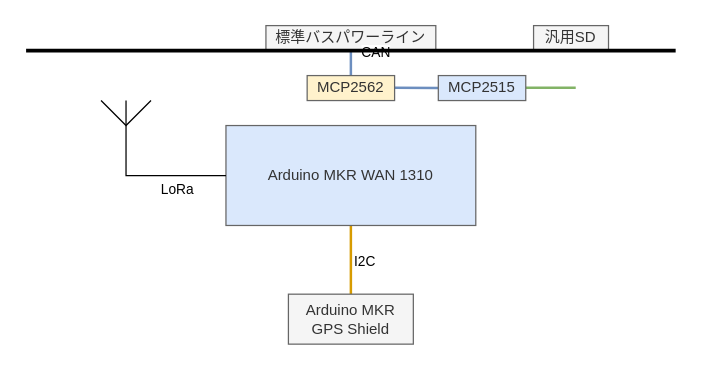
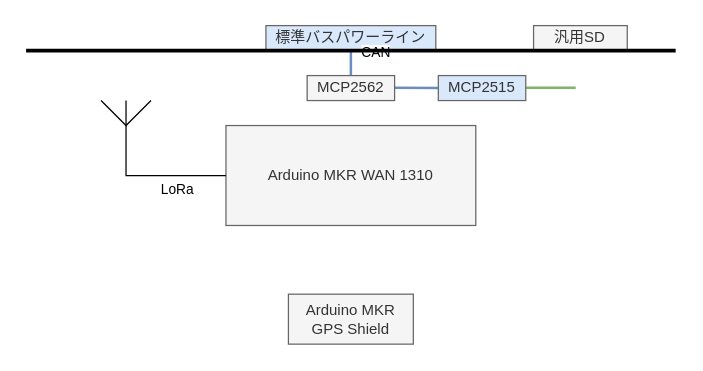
  <mxCell id="0" />
  <mxCell id="1" parent="0" />
  <mxCell id="2" value="" style="endArrow=none;html=1;rounded=0;strokeWidth=2;fillColor=#dae8fc;strokeColor=#6c8ebf;" edge="1" parent="1"><mxGeometry width="50" height="50" relative="1" as="geometry"><mxPoint x="315" y="69.83" as="sourcePoint" /><mxPoint x="350" y="70" as="targetPoint" /></mxGeometry></mxCell>
- <mxCell id="3" value="標準バスパワーライン" style="rounded=0;whiteSpace=wrap;html=1;fillColor=#f5f5f5;fontColor=#333333;strokeColor=#666666;" parent="1" vertex="1"><mxGeometry x="212" y="20" width="136" height="20" as="geometry" /></mxCell>
- <mxCell id="4" style="edgeStyle=orthogonalEdgeStyle;rounded=0;orthogonalLoop=1;jettySize=auto;html=1;entryX=0.5;entryY=0;entryDx=0;entryDy=0;endArrow=none;endFill=0;strokeWidth=2;fillColor=#ffe6cc;strokeColor=#d79b00;" parent="1" source="6" target="8" edge="1"><mxGeometry relative="1" as="geometry" /></mxCell>
- <mxCell id="5" value="I2C" style="edgeLabel;html=1;align=center;verticalAlign=middle;resizable=0;points=[];" parent="4" vertex="1" connectable="0"><mxGeometry x="-0.022" relative="1" as="geometry"><mxPoint x="10" y="1" as="offset" /></mxGeometry></mxCell>
- <mxCell id="6" value="Arduino MKR WAN 1310" style="rounded=0;whiteSpace=wrap;html=1;fillColor=#dae8fc;fontColor=#333333;strokeColor=#666666;" parent="1" vertex="1"><mxGeometry x="180" y="100" width="200" height="80" as="geometry" /></mxCell>
+ <mxCell id="3" value="標準バスパワーライン" style="rounded=0;whiteSpace=wrap;html=1;fillColor=#dae8fc;fontColor=#333333;strokeColor=#666666;" parent="1" vertex="1"><mxGeometry x="212" y="20" width="136" height="20" as="geometry" /></mxCell>
+ <mxCell id="6" value="Arduino MKR WAN 1310" style="rounded=0;whiteSpace=wrap;html=1;fillColor=#f5f5f5;fontColor=#333333;strokeColor=#666666;" parent="1" vertex="1"><mxGeometry x="180" y="100" width="200" height="80" as="geometry" /></mxCell>
  <mxCell id="7" value="CAN" style="edgeStyle=orthogonalEdgeStyle;rounded=0;orthogonalLoop=1;jettySize=auto;html=1;endArrow=none;endFill=0;fillColor=#dae8fc;strokeColor=#6c8ebf;strokeWidth=2;" parent="1" source="12" edge="1"><mxGeometry x="0.667" y="-20" relative="1" as="geometry"><mxPoint x="280" y="40" as="targetPoint" /><mxPoint as="offset" /></mxGeometry></mxCell>
  <mxCell id="8" value="Arduino MKR GPS Shield" style="rounded=0;whiteSpace=wrap;html=1;fillColor=#f5f5f5;fontColor=#333333;strokeColor=#666666;" parent="1" vertex="1"><mxGeometry x="230" y="235" width="100" height="40" as="geometry" /></mxCell>
- <mxCell id="9" value="汎用SD" style="rounded=0;whiteSpace=wrap;html=1;fillColor=#f5f5f5;fontColor=#333333;strokeColor=#666666;" parent="1" vertex="1"><mxGeometry x="426.25" y="20" width="60" height="20" as="geometry" /></mxCell>
+ <mxCell id="9" value="汎用SD" style="rounded=0;whiteSpace=wrap;html=1;fillColor=#f5f5f5;fontColor=#333333;strokeColor=#666666;" parent="1" vertex="1"><mxGeometry x="426.25" y="20" width="75" height="20" as="geometry" /></mxCell>
  <mxCell id="10" value="" style="endArrow=none;html=1;rounded=0;strokeWidth=3;" parent="1" edge="1"><mxGeometry width="50" height="50" relative="1" as="geometry"><mxPoint x="20" y="40" as="sourcePoint" /><mxPoint x="540" y="40" as="targetPoint" /></mxGeometry></mxCell>
  <mxCell id="11" value="" style="endArrow=none;html=1;rounded=0;strokeWidth=2;fillColor=#d5e8d4;strokeColor=#82b366;" parent="1" edge="1"><mxGeometry width="50" height="50" relative="1" as="geometry"><mxPoint x="420" y="69.8" as="sourcePoint" /><mxPoint x="460" y="69.8" as="targetPoint" /></mxGeometry></mxCell>
- <mxCell id="12" value="MCP2562" style="rounded=0;whiteSpace=wrap;html=1;fillColor=#fff2cc;fontColor=#333333;strokeColor=#666666;" parent="1" vertex="1"><mxGeometry x="245" y="60" width="70" height="20" as="geometry" /></mxCell>
+ <mxCell id="12" value="MCP2562" style="rounded=0;whiteSpace=wrap;html=1;fillColor=#f5f5f5;fontColor=#333333;strokeColor=#666666;" parent="1" vertex="1"><mxGeometry x="245" y="60" width="70" height="20" as="geometry" /></mxCell>
  <mxCell id="13" value="MCP2515" style="rounded=0;whiteSpace=wrap;html=1;fillColor=#dae8fc;fontColor=#333333;strokeColor=#666666;" parent="1" vertex="1"><mxGeometry x="350" y="60" width="70" height="20" as="geometry" /></mxCell>
  <mxCell id="14" value="" style="endArrow=none;html=1;rounded=0;" parent="1" edge="1"><mxGeometry width="50" height="50" relative="1" as="geometry"><mxPoint x="100" y="80" as="sourcePoint" /><mxPoint x="180" y="140" as="targetPoint" /><Array as="points"><mxPoint x="100" y="140" /></Array></mxGeometry></mxCell>
  <mxCell id="15" value="" style="endArrow=none;html=1;rounded=0;" parent="1" edge="1"><mxGeometry width="50" height="50" relative="1" as="geometry"><mxPoint x="80" y="80" as="sourcePoint" /><mxPoint x="120" y="80" as="targetPoint" /><Array as="points"><mxPoint x="100" y="100" /></Array></mxGeometry></mxCell>
  <mxCell id="16" value="LoRa" style="edgeLabel;html=1;align=center;verticalAlign=middle;resizable=0;points=[];" parent="1" vertex="1" connectable="0"><mxGeometry x="140" y="150.004" as="geometry" /></mxCell>
